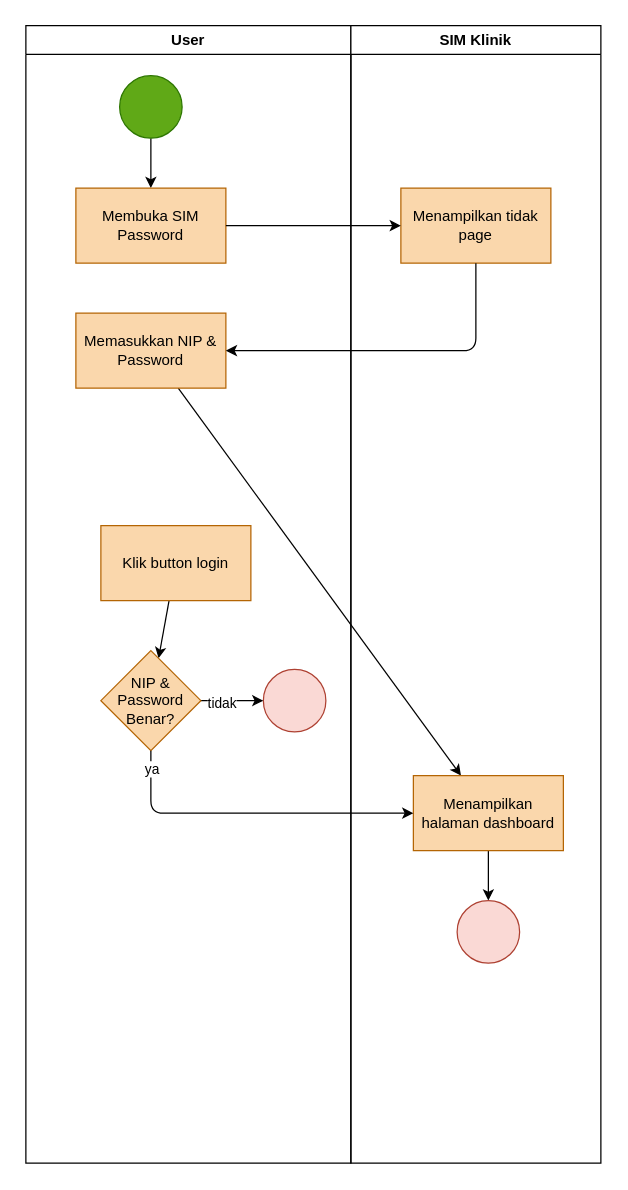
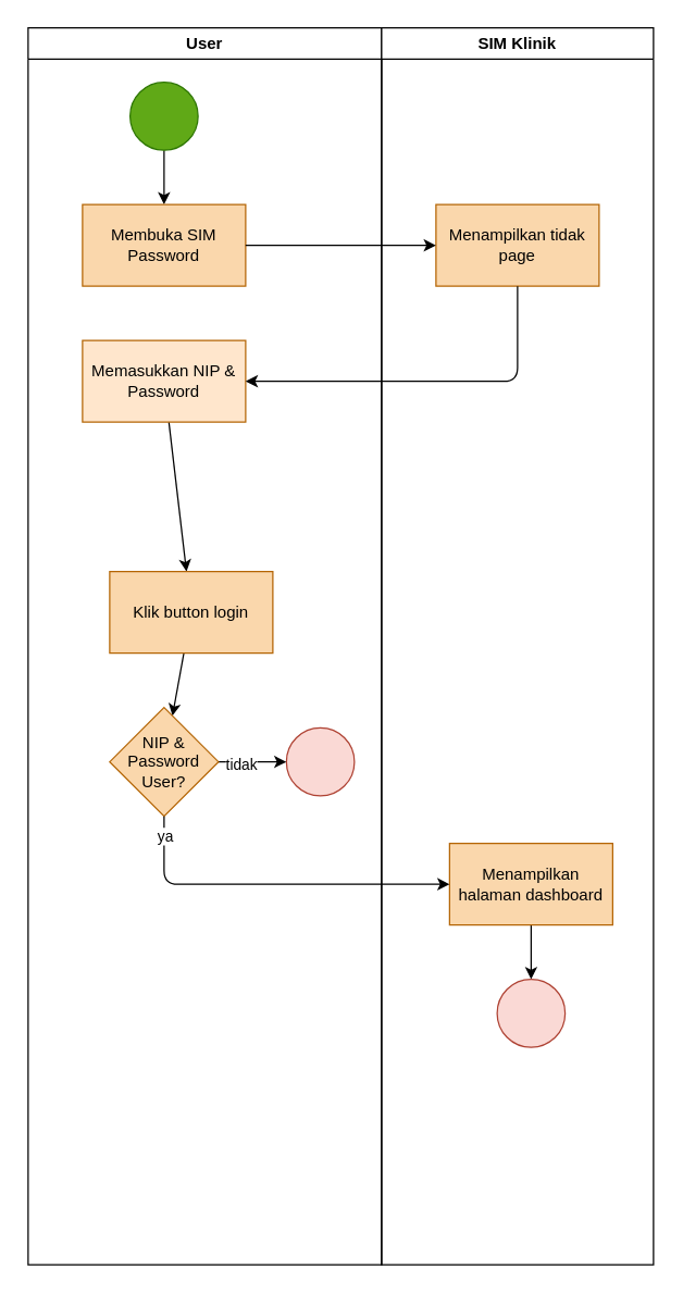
  <mxCell id="0" />
  <mxCell id="1" parent="0" />
  <mxCell id="2" value="User" style="swimlane;whiteSpace=wrap;html=1;" vertex="1" parent="1"><mxGeometry x="20" y="20" width="260" height="910" as="geometry" /></mxCell>
  <mxCell id="3" value="" style="edgeStyle=none;html=1;" edge="1" parent="2" source="4" target="5"><mxGeometry relative="1" as="geometry" /></mxCell>
  <mxCell id="4" value="" style="ellipse;whiteSpace=wrap;html=1;fillColor=#60a917;fontColor=#ffffff;strokeColor=#2D7600;" vertex="1" parent="2"><mxGeometry x="75" y="40" width="50" height="50" as="geometry" /></mxCell>
  <mxCell id="5" value="Membuka SIM Password" style="whiteSpace=wrap;html=1;fillColor=#fad7ac;strokeColor=#b46504;fontColor=#000000;" vertex="1" parent="2"><mxGeometry x="40" y="130" width="120" height="60" as="geometry" /></mxCell>
- <mxCell id="6" value="" style="edgeStyle=none;html=1;" edge="1" parent="2" source="7" target="19"><mxGeometry relative="1" as="geometry" /></mxCell>
- <mxCell id="7" value="Memasukkan NIP &amp;amp; Password" style="whiteSpace=wrap;html=1;fillColor=#fad7ac;strokeColor=#b46504;fontColor=#000000;" vertex="1" parent="2"><mxGeometry x="40" y="230" width="120" height="60" as="geometry" /></mxCell>
+ <mxCell id="6" value="" style="edgeStyle=none;html=1;" edge="1" parent="2" source="7" target="12"><mxGeometry relative="1" as="geometry" /></mxCell>
+ <mxCell id="7" value="Memasukkan NIP &amp;amp; Password" style="whiteSpace=wrap;html=1;fillColor=#ffe6cc;strokeColor=#b46504;fontColor=#000000;" vertex="1" parent="2"><mxGeometry x="40" y="230" width="120" height="60" as="geometry" /></mxCell>
  <mxCell id="8" style="edgeStyle=none;html=1;fontColor=#000000;" edge="1" parent="2"><mxGeometry relative="1" as="geometry"><mxPoint x="160.0" y="630" as="sourcePoint" /></mxGeometry></mxCell>
  <mxCell id="9" value="" style="edgeStyle=none;html=1;fontColor=#000000;" edge="1" parent="2"><mxGeometry relative="1" as="geometry"><mxPoint x="120" y="670" as="sourcePoint" /></mxGeometry></mxCell>
  <mxCell id="10" value="" style="ellipse;whiteSpace=wrap;html=1;fillColor=#fad9d5;strokeColor=#ae4132;" vertex="1" parent="2"><mxGeometry x="190" y="515" width="50" height="50" as="geometry" /></mxCell>
  <mxCell id="11" value="" style="edgeStyle=none;html=1;" edge="1" parent="2" source="12" target="15"><mxGeometry relative="1" as="geometry" /></mxCell>
  <mxCell id="12" value="Klik button login" style="whiteSpace=wrap;html=1;fillColor=#fad7ac;strokeColor=#b46504;fontColor=#000000;" vertex="1" parent="2"><mxGeometry x="60" y="400" width="120" height="60" as="geometry" /></mxCell>
  <mxCell id="13" style="edgeStyle=none;html=1;" edge="1" parent="2" source="15" target="10"><mxGeometry relative="1" as="geometry" /></mxCell>
  <mxCell id="14" value="tidak" style="edgeLabel;html=1;align=center;verticalAlign=middle;resizable=0;points=[];" vertex="1" connectable="0" parent="13"><mxGeometry x="-0.349" y="-1" relative="1" as="geometry"><mxPoint as="offset" /></mxGeometry></mxCell>
- <mxCell id="15" value="NIP &amp;amp; Password Benar?" style="rhombus;whiteSpace=wrap;html=1;fillColor=#fad7ac;strokeColor=#b46504;fontColor=#000000;" vertex="1" parent="2"><mxGeometry x="60" y="500" width="80" height="80" as="geometry" /></mxCell>
+ <mxCell id="15" value="NIP &amp;amp; Password User?" style="rhombus;whiteSpace=wrap;html=1;fillColor=#fad7ac;strokeColor=#b46504;fontColor=#000000;" vertex="1" parent="2"><mxGeometry x="60" y="500" width="80" height="80" as="geometry" /></mxCell>
  <mxCell id="16" value="SIM Klinik" style="swimlane;whiteSpace=wrap;html=1;" vertex="1" parent="1"><mxGeometry x="280" y="20" width="200" height="910" as="geometry" /></mxCell>
  <mxCell id="17" value="Menampilkan tidak page" style="whiteSpace=wrap;html=1;fillColor=#fad7ac;strokeColor=#b46504;fontColor=#000000;" vertex="1" parent="16"><mxGeometry x="40" y="130" width="120" height="60" as="geometry" /></mxCell>
  <mxCell id="18" style="edgeStyle=none;html=1;entryX=0.5;entryY=0;entryDx=0;entryDy=0;" edge="1" parent="16" source="19" target="20"><mxGeometry relative="1" as="geometry" /></mxCell>
  <mxCell id="19" value="Menampilkan halaman dashboard" style="whiteSpace=wrap;html=1;fillColor=#fad7ac;strokeColor=#b46504;fontColor=#000000;" vertex="1" parent="16"><mxGeometry x="50" y="600" width="120" height="60" as="geometry" /></mxCell>
  <mxCell id="20" value="" style="ellipse;whiteSpace=wrap;html=1;fillColor=#fad9d5;strokeColor=#ae4132;" vertex="1" parent="16"><mxGeometry x="85" y="700" width="50" height="50" as="geometry" /></mxCell>
  <mxCell id="21" value="" style="edgeStyle=none;html=1;fontColor=#000000;" edge="1" parent="1" source="5" target="17"><mxGeometry relative="1" as="geometry" /></mxCell>
  <mxCell id="22" style="edgeStyle=none;html=1;fontColor=#000000;" edge="1" parent="1" source="17" target="7"><mxGeometry relative="1" as="geometry"><Array as="points"><mxPoint x="380" y="280" /></Array></mxGeometry></mxCell>
  <mxCell id="23" value="" style="edgeStyle=none;html=1;" edge="1" parent="1" source="15" target="19"><mxGeometry relative="1" as="geometry"><Array as="points"><mxPoint x="120" y="650" /></Array></mxGeometry></mxCell>
  <mxCell id="24" value="ya" style="edgeLabel;html=1;align=center;verticalAlign=middle;resizable=0;points=[];" vertex="1" connectable="0" parent="23"><mxGeometry x="-0.89" relative="1" as="geometry"><mxPoint as="offset" /></mxGeometry></mxCell>
